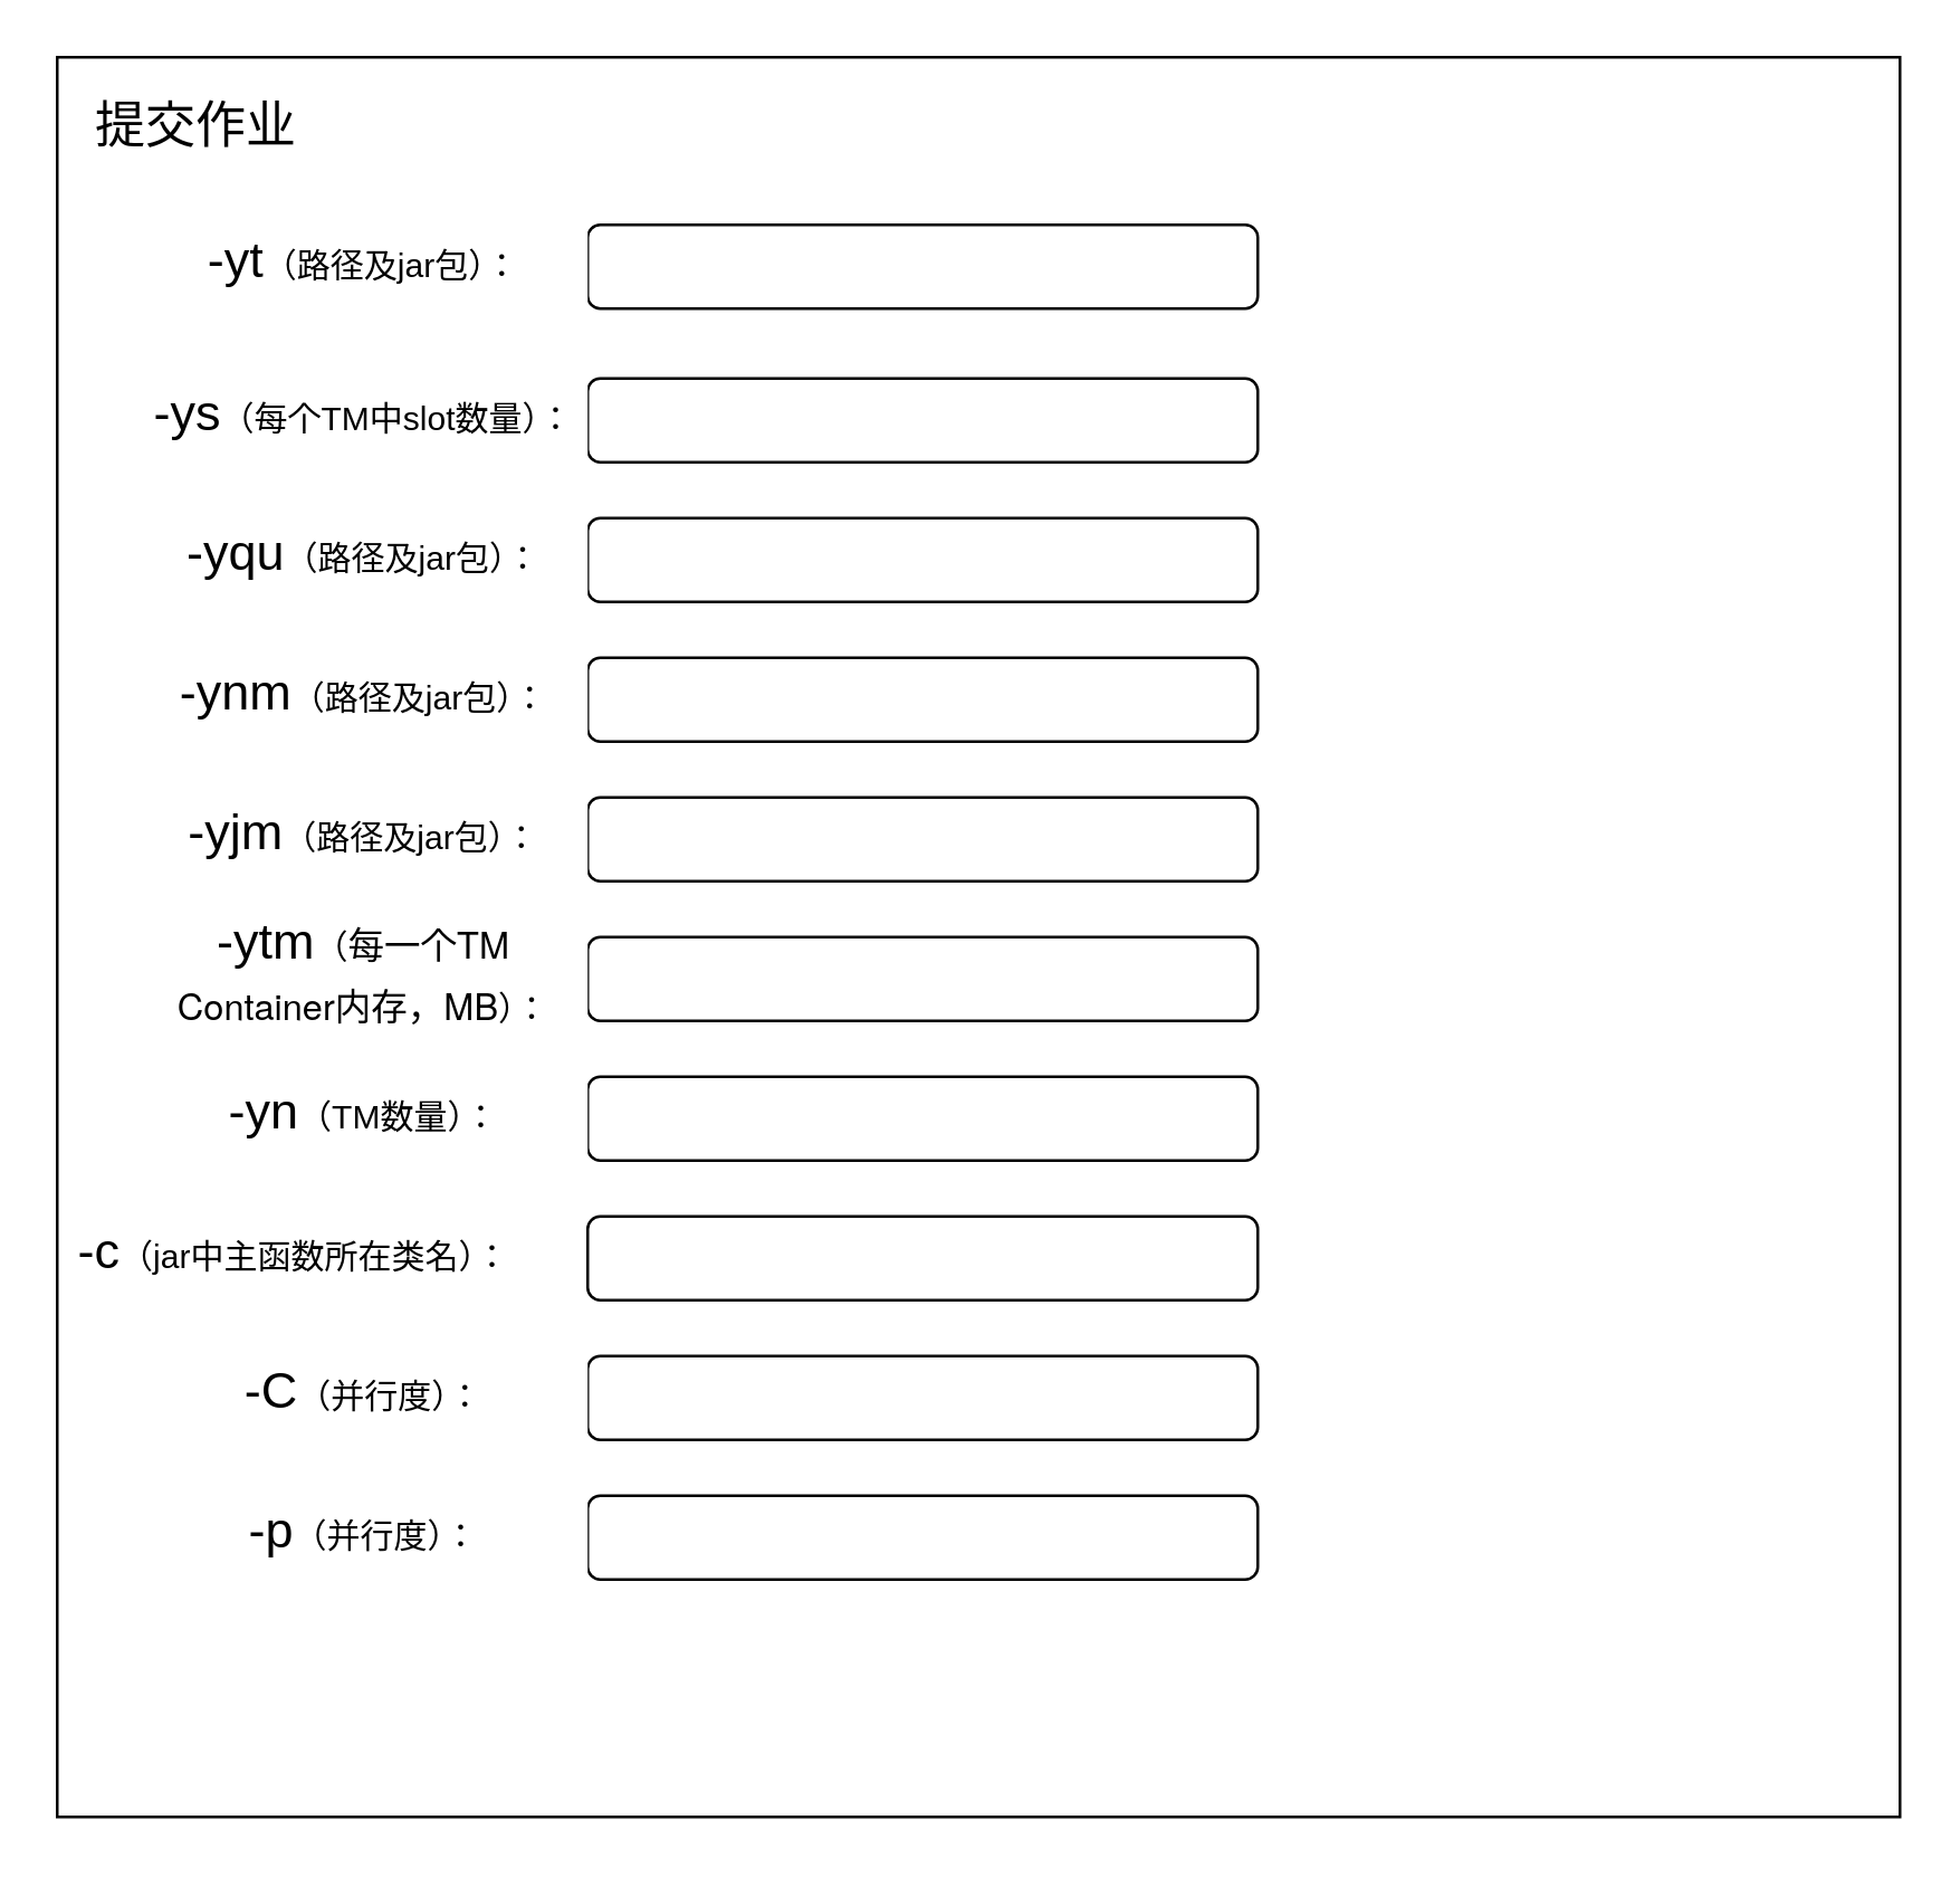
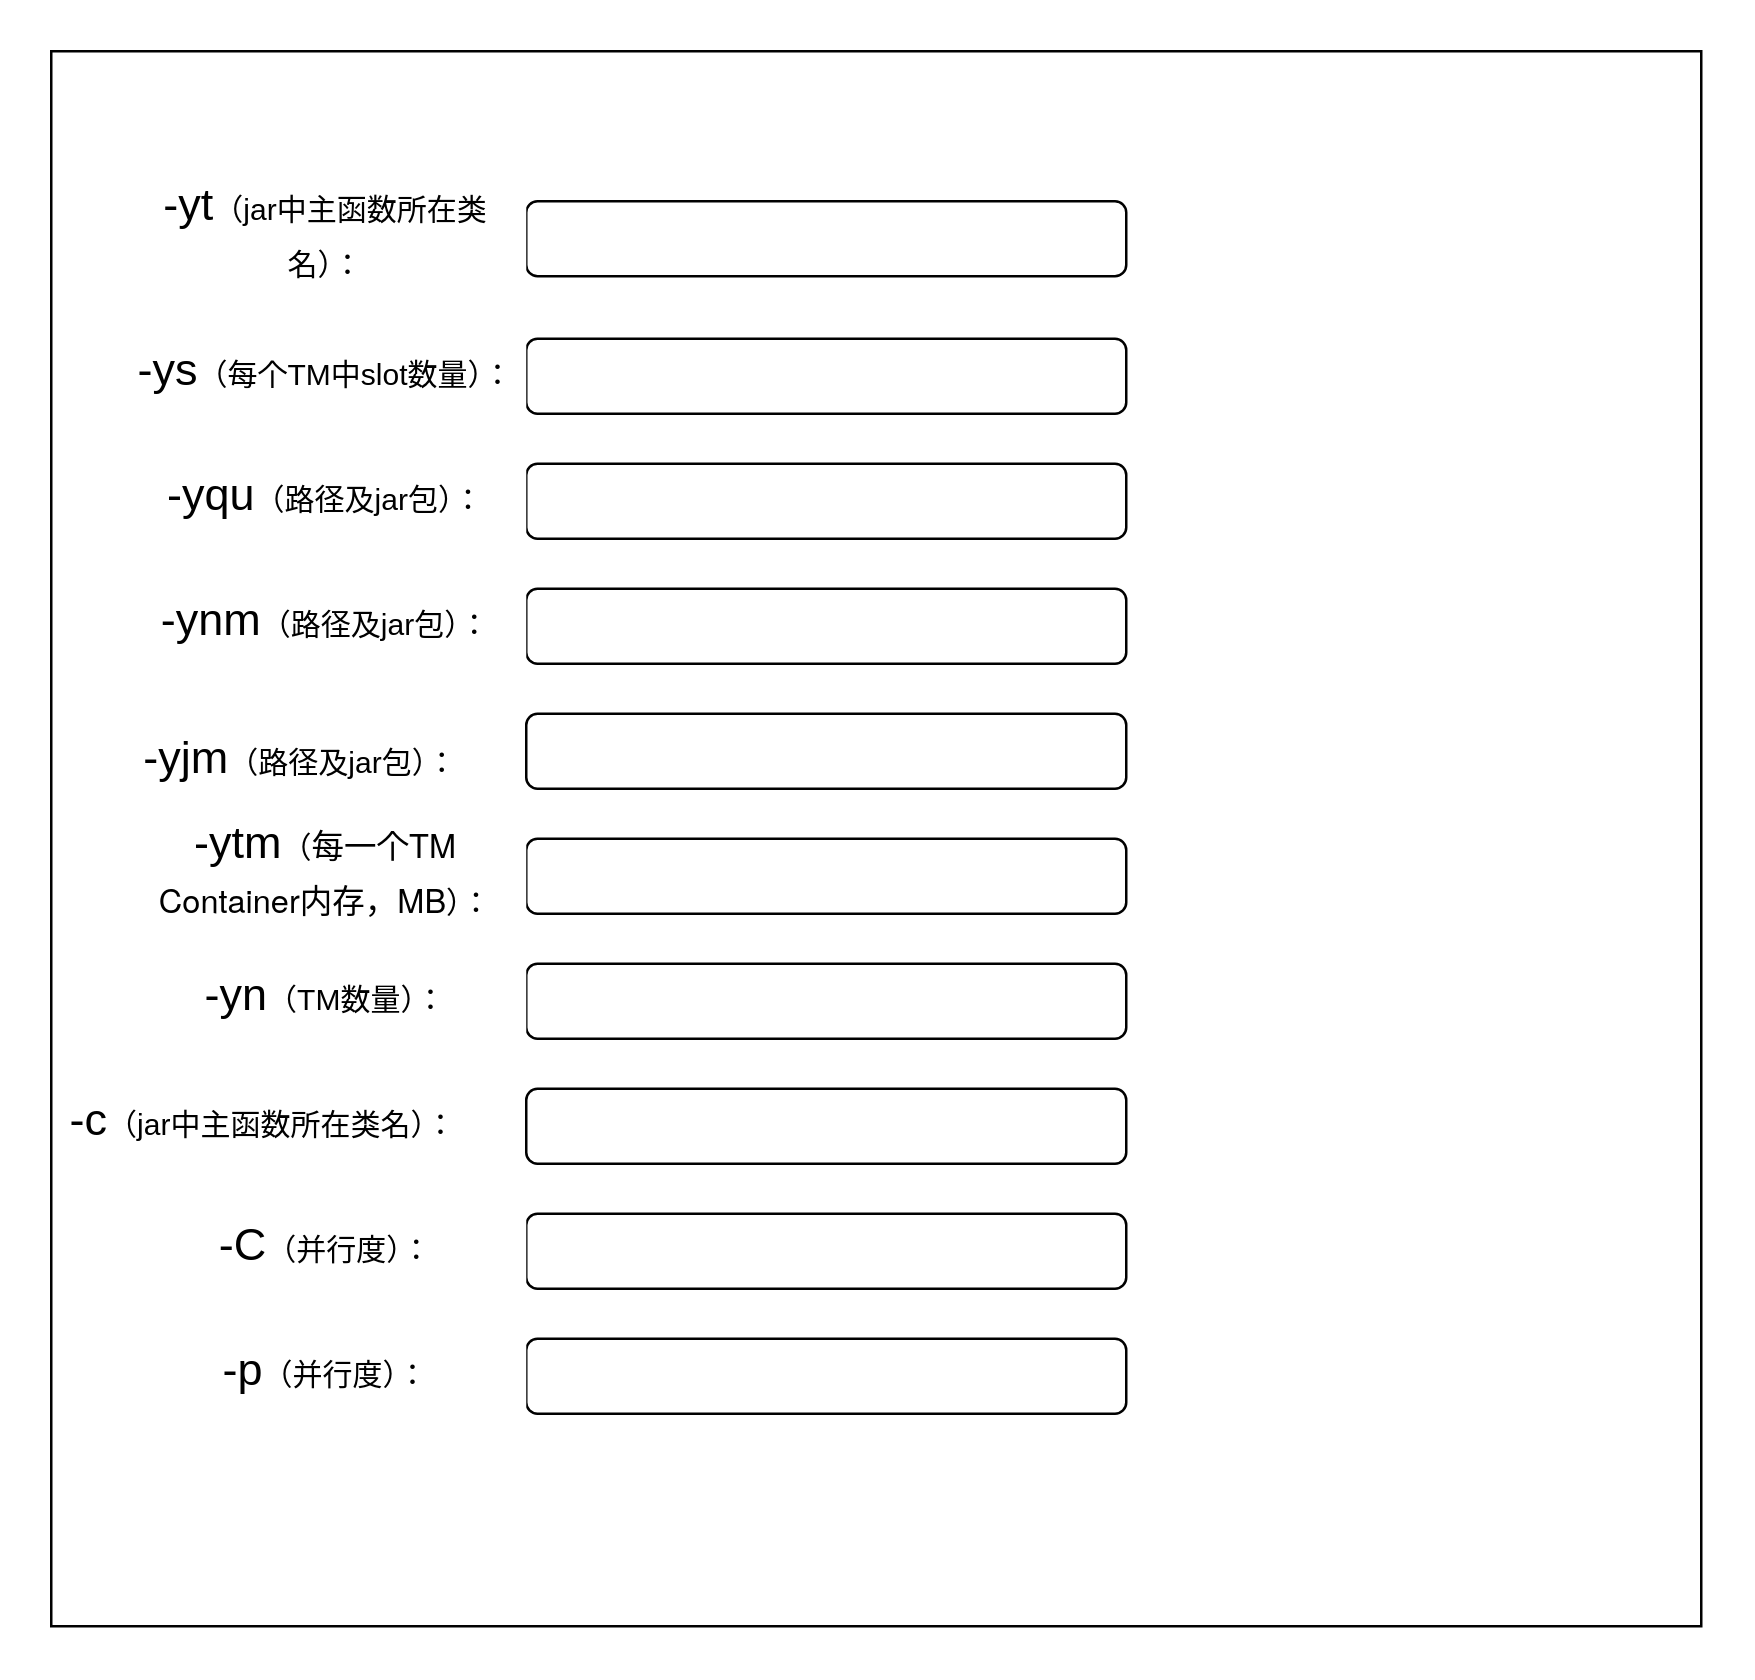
  <mxCell id="0" />
  <mxCell id="1" parent="0" />
  <mxCell id="2" value="" style="rounded=0;whiteSpace=wrap;html=1;" vertex="1" parent="1"><mxGeometry x="20" y="20" width="660" height="630" as="geometry" /></mxCell>
- <mxCell id="3" value="&lt;font style=&quot;font-size: 18px&quot;&gt;提交作业&lt;/font&gt;" style="rounded=0;whiteSpace=wrap;html=1;strokeColor=none;" vertex="1" parent="1"><mxGeometry x="30" y="30" width="80" height="30" as="geometry" /></mxCell>
  <mxCell id="4" value="" style="rounded=1;whiteSpace=wrap;html=1;fontSize=18;strokeColor=default;" vertex="1" parent="1"><mxGeometry x="210" y="80" width="240" height="30" as="geometry" /></mxCell>
- <mxCell id="5" value="-yt&lt;font style=&quot;font-size: 12px&quot;&gt;（路径及jar包）：&lt;/font&gt;" style="rounded=0;whiteSpace=wrap;html=1;fontSize=18;strokeColor=none;" vertex="1" parent="1"><mxGeometry x="50" y="75" width="160" height="35" as="geometry" /></mxCell>
+ <mxCell id="5" value="-yt&lt;font style=&quot;font-size: 12px&quot;&gt;（jar中主函数所在类名）：&lt;/font&gt;" style="rounded=0;whiteSpace=wrap;html=1;fontSize=18;strokeColor=none;" vertex="1" parent="1"><mxGeometry x="50" y="75" width="160" height="35" as="geometry" /></mxCell>
  <mxCell id="6" value="" style="rounded=1;whiteSpace=wrap;html=1;fontSize=18;strokeColor=default;" vertex="1" parent="1"><mxGeometry x="210" y="135" width="240" height="30" as="geometry" /></mxCell>
  <mxCell id="7" value="-ys&lt;font style=&quot;font-size: 12px&quot;&gt;（每个TM中slot数量）：&lt;/font&gt;" style="rounded=0;whiteSpace=wrap;html=1;fontSize=18;strokeColor=none;" vertex="1" parent="1"><mxGeometry x="50" y="130" width="160" height="35" as="geometry" /></mxCell>
  <mxCell id="8" value="" style="rounded=1;whiteSpace=wrap;html=1;fontSize=18;strokeColor=default;" vertex="1" parent="1"><mxGeometry x="210" y="185" width="240" height="30" as="geometry" /></mxCell>
  <mxCell id="9" value="-yqu&lt;font style=&quot;font-size: 12px&quot;&gt;（路径及jar包）：&lt;/font&gt;" style="rounded=0;whiteSpace=wrap;html=1;fontSize=18;strokeColor=none;" vertex="1" parent="1"><mxGeometry x="50" y="180" width="160" height="35" as="geometry" /></mxCell>
  <mxCell id="10" value="" style="rounded=1;whiteSpace=wrap;html=1;fontSize=18;strokeColor=default;" vertex="1" parent="1"><mxGeometry x="210" y="235" width="240" height="30" as="geometry" /></mxCell>
  <mxCell id="11" value="-ynm&lt;font style=&quot;font-size: 12px&quot;&gt;（路径及jar包）：&lt;/font&gt;" style="rounded=0;whiteSpace=wrap;html=1;fontSize=18;strokeColor=none;" vertex="1" parent="1"><mxGeometry x="50" y="230" width="160" height="35" as="geometry" /></mxCell>
  <mxCell id="12" value="" style="rounded=1;whiteSpace=wrap;html=1;fontSize=18;strokeColor=default;" vertex="1" parent="1"><mxGeometry x="210" y="285" width="240" height="30" as="geometry" /></mxCell>
- <mxCell id="13" value="-yjm&lt;font style=&quot;font-size: 12px&quot;&gt;（路径及jar包）：&lt;/font&gt;" style="rounded=0;whiteSpace=wrap;html=1;fontSize=18;strokeColor=none;" vertex="1" parent="1"><mxGeometry x="50" y="280" width="160" height="35" as="geometry" /></mxCell>
+ <mxCell id="13" value="-yjm&lt;font style=&quot;font-size: 12px&quot;&gt;（路径及jar包）：&lt;/font&gt;" style="rounded=0;whiteSpace=wrap;html=1;fontSize=18;strokeColor=none;" vertex="1" parent="1"><mxGeometry x="40" y="285" width="160" height="35" as="geometry" /></mxCell>
  <mxCell id="14" value="" style="rounded=1;whiteSpace=wrap;html=1;fontSize=18;strokeColor=default;" vertex="1" parent="1"><mxGeometry x="210" y="335" width="240" height="30" as="geometry" /></mxCell>
  <mxCell id="15" value="-ytm&lt;font style=&quot;font-size: 12px&quot;&gt;（&lt;span style=&quot;font-size: 13px ; font-stretch: normal ; line-height: normal ; font-family: &amp;#34;pingfang sc&amp;#34;&quot;&gt;每一个&lt;/span&gt;&lt;span style=&quot;font-family: &amp;#34;helvetica neue&amp;#34; ; font-size: 13px&quot;&gt;TM Container&lt;/span&gt;&lt;span style=&quot;font-size: 13px ; font-stretch: normal ; line-height: normal ; font-family: &amp;#34;pingfang sc&amp;#34;&quot;&gt;内存，&lt;/span&gt;&lt;span style=&quot;font-family: &amp;#34;helvetica neue&amp;#34; ; font-size: 13px&quot;&gt;MB&lt;/span&gt;）：&lt;br&gt;&lt;/font&gt;" style="rounded=0;whiteSpace=wrap;html=1;fontSize=18;strokeColor=none;" vertex="1" parent="1"><mxGeometry x="50" y="330" width="160" height="35" as="geometry" /></mxCell>
  <mxCell id="16" value="" style="rounded=1;whiteSpace=wrap;html=1;fontSize=18;strokeColor=default;" vertex="1" parent="1"><mxGeometry x="210" y="385" width="240" height="30" as="geometry" /></mxCell>
  <mxCell id="17" value="-yn&lt;font style=&quot;font-size: 12px&quot;&gt;（TM数量）：&lt;/font&gt;" style="rounded=0;whiteSpace=wrap;html=1;fontSize=18;strokeColor=none;" vertex="1" parent="1"><mxGeometry x="50" y="380" width="160" height="35" as="geometry" /></mxCell>
  <mxCell id="18" value="" style="rounded=1;whiteSpace=wrap;html=1;fontSize=18;strokeColor=default;" vertex="1" parent="1"><mxGeometry x="210" y="435" width="240" height="30" as="geometry" /></mxCell>
  <mxCell id="19" value="-c&lt;font style=&quot;font-size: 12px&quot;&gt;（jar中主函数所在类名）：&lt;/font&gt;" style="rounded=0;whiteSpace=wrap;html=1;fontSize=18;strokeColor=none;" vertex="1" parent="1"><mxGeometry x="25" y="430" width="160" height="35" as="geometry" /></mxCell>
  <mxCell id="20" value="" style="rounded=1;whiteSpace=wrap;html=1;fontSize=18;strokeColor=default;" vertex="1" parent="1"><mxGeometry x="210" y="485" width="240" height="30" as="geometry" /></mxCell>
  <mxCell id="21" value="-C&lt;font style=&quot;font-size: 12px&quot;&gt;（并行度）：&lt;/font&gt;" style="rounded=0;whiteSpace=wrap;html=1;fontSize=18;strokeColor=none;" vertex="1" parent="1"><mxGeometry x="50" y="480" width="160" height="35" as="geometry" /></mxCell>
  <mxCell id="22" value="" style="rounded=1;whiteSpace=wrap;html=1;fontSize=18;strokeColor=default;" vertex="1" parent="1"><mxGeometry x="210" y="535" width="240" height="30" as="geometry" /></mxCell>
  <mxCell id="23" value="-p&lt;font style=&quot;font-size: 12px&quot;&gt;（并行度）：&lt;/font&gt;" style="rounded=0;whiteSpace=wrap;html=1;fontSize=18;strokeColor=none;" vertex="1" parent="1"><mxGeometry x="50" y="530" width="160" height="35" as="geometry" /></mxCell>
